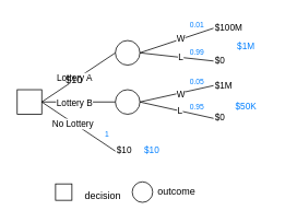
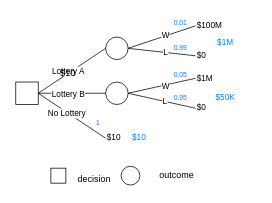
  <mxCell id="0" />
  <mxCell id="1" parent="0" />
  <mxCell id="2" value="" style="whiteSpace=wrap;html=1;aspect=fixed;" vertex="1" parent="1"><mxGeometry x="20" y="109" width="30" height="30" as="geometry" /></mxCell>
  <mxCell id="3" value="" style="ellipse;whiteSpace=wrap;html=1;aspect=fixed;" vertex="1" parent="1"><mxGeometry x="140" y="49" width="30" height="30" as="geometry" /></mxCell>
  <mxCell id="4" value="" style="endArrow=none;html=1;exitX=1;exitY=0.5;exitDx=0;exitDy=0;entryX=0;entryY=0.5;entryDx=0;entryDy=0;" edge="1" parent="1" source="2" target="3"><mxGeometry width="50" height="50" relative="1" as="geometry"><mxPoint x="140" y="154" as="sourcePoint" /><mxPoint x="190" y="104" as="targetPoint" /></mxGeometry></mxCell>
  <mxCell id="5" value="Lottery A" style="edgeLabel;html=1;align=center;verticalAlign=middle;resizable=0;points=[];" vertex="1" connectable="0" parent="4"><mxGeometry x="-0.071" y="2" relative="1" as="geometry"><mxPoint x="-0.73" y="-0.44" as="offset" /></mxGeometry></mxCell>
  <mxCell id="6" value="" style="ellipse;whiteSpace=wrap;html=1;aspect=fixed;" vertex="1" parent="1"><mxGeometry x="140" y="109" width="30" height="30" as="geometry" /></mxCell>
  <mxCell id="7" value="" style="endArrow=none;html=1;exitX=1;exitY=0.5;exitDx=0;exitDy=0;entryX=0;entryY=0.5;entryDx=0;entryDy=0;" edge="1" parent="1" source="2" target="6"><mxGeometry width="50" height="50" relative="1" as="geometry"><mxPoint x="140" y="194" as="sourcePoint" /><mxPoint x="190" y="144" as="targetPoint" /></mxGeometry></mxCell>
  <mxCell id="8" value="Lottery B" style="edgeLabel;html=1;align=center;verticalAlign=middle;resizable=0;points=[];" vertex="1" connectable="0" parent="7"><mxGeometry x="0.028" relative="1" as="geometry"><mxPoint x="-6.08" as="offset" /></mxGeometry></mxCell>
  <mxCell id="9" value="" style="endArrow=none;html=1;exitX=1;exitY=0.5;exitDx=0;exitDy=0;" edge="1" parent="1" source="3"><mxGeometry width="50" height="50" relative="1" as="geometry"><mxPoint x="120" y="134" as="sourcePoint" /><mxPoint x="260" y="34" as="targetPoint" /></mxGeometry></mxCell>
  <mxCell id="10" value="W" style="edgeLabel;html=1;align=center;verticalAlign=middle;resizable=0;points=[];" vertex="1" connectable="0" parent="9"><mxGeometry x="0.119" y="1" relative="1" as="geometry"><mxPoint as="offset" /></mxGeometry></mxCell>
  <mxCell id="11" value="" style="endArrow=none;html=1;exitX=1;exitY=0.5;exitDx=0;exitDy=0;" edge="1" parent="1" source="3"><mxGeometry width="50" height="50" relative="1" as="geometry"><mxPoint x="230" y="134" as="sourcePoint" /><mxPoint x="260" y="74" as="targetPoint" /></mxGeometry></mxCell>
  <mxCell id="12" value="L" style="edgeLabel;html=1;align=center;verticalAlign=middle;resizable=0;points=[];" vertex="1" connectable="0" parent="11"><mxGeometry x="0.265" y="1" relative="1" as="geometry"><mxPoint x="-6.9" as="offset" /></mxGeometry></mxCell>
  <mxCell id="13" value="" style="endArrow=none;html=1;exitX=1;exitY=0.5;exitDx=0;exitDy=0;" edge="1" parent="1" source="6"><mxGeometry width="50" height="50" relative="1" as="geometry"><mxPoint x="220" y="124" as="sourcePoint" /><mxPoint x="260" y="104" as="targetPoint" /></mxGeometry></mxCell>
  <mxCell id="14" value="W" style="edgeLabel;html=1;align=center;verticalAlign=middle;resizable=0;points=[];" vertex="1" connectable="0" parent="13"><mxGeometry x="0.085" y="-1" relative="1" as="geometry"><mxPoint as="offset" /></mxGeometry></mxCell>
  <mxCell id="15" value="" style="endArrow=none;html=1;exitX=1;exitY=0.5;exitDx=0;exitDy=0;" edge="1" parent="1" source="6"><mxGeometry width="50" height="50" relative="1" as="geometry"><mxPoint x="220" y="179" as="sourcePoint" /><mxPoint x="260" y="144" as="targetPoint" /></mxGeometry></mxCell>
  <mxCell id="16" value="L" style="edgeLabel;html=1;align=center;verticalAlign=middle;resizable=0;points=[];" vertex="1" connectable="0" parent="15"><mxGeometry x="0.078" relative="1" as="geometry"><mxPoint as="offset" /></mxGeometry></mxCell>
  <mxCell id="17" value="" style="endArrow=none;html=1;" edge="1" parent="1"><mxGeometry width="50" height="50" relative="1" as="geometry"><mxPoint x="50" y="124" as="sourcePoint" /><mxPoint x="140" y="184" as="targetPoint" /></mxGeometry></mxCell>
  <mxCell id="18" value="No Lottery" style="edgeLabel;html=1;align=center;verticalAlign=middle;resizable=0;points=[];" vertex="1" connectable="0" parent="17"><mxGeometry x="-0.141" y="-1" relative="1" as="geometry"><mxPoint as="offset" /></mxGeometry></mxCell>
  <mxCell id="19" value="&lt;font style=&quot;font-size: 11px&quot;&gt;$100M &lt;/font&gt;" style="text;html=1;strokeColor=none;fillColor=none;align=left;verticalAlign=middle;whiteSpace=wrap;rounded=0;" vertex="1" parent="1"><mxGeometry x="260" y="23" width="80" height="20" as="geometry" /></mxCell>
  <mxCell id="20" value="&lt;font style=&quot;font-size: 11px&quot;&gt;$0&lt;/font&gt;" style="text;html=1;strokeColor=none;fillColor=none;align=left;verticalAlign=middle;whiteSpace=wrap;rounded=0;" vertex="1" parent="1"><mxGeometry x="260" y="63" width="40" height="20" as="geometry" /></mxCell>
  <mxCell id="21" value="&lt;div style=&quot;text-align: center&quot;&gt;&lt;span style=&quot;font-size: 11px&quot;&gt;&lt;font face=&quot;helvetica&quot;&gt;$1M &lt;/font&gt;&lt;/span&gt;&lt;/div&gt;" style="text;whiteSpace=wrap;html=1;" vertex="1" parent="1"><mxGeometry x="260" y="90" width="70" height="30" as="geometry" /></mxCell>
  <mxCell id="22" value="&lt;font style=&quot;font-size: 11px&quot;&gt;$0&lt;/font&gt;" style="text;html=1;strokeColor=none;fillColor=none;align=left;verticalAlign=middle;whiteSpace=wrap;rounded=0;" vertex="1" parent="1"><mxGeometry x="260" y="133" width="40" height="20" as="geometry" /></mxCell>
  <mxCell id="23" value="&lt;font style=&quot;font-size: 11px&quot;&gt;$10&amp;nbsp; &amp;nbsp; &amp;nbsp;&lt;font color=&quot;#007fff&quot;&gt;$10&lt;/font&gt;&lt;/font&gt;" style="text;html=1;strokeColor=none;fillColor=none;align=left;verticalAlign=middle;whiteSpace=wrap;rounded=0;" vertex="1" parent="1"><mxGeometry x="140" y="173" width="70" height="20" as="geometry" /></mxCell>
  <mxCell id="24" value="" style="whiteSpace=wrap;html=1;aspect=fixed;" vertex="1" parent="1"><mxGeometry x="66.88" y="224" width="20" height="20" as="geometry" /></mxCell>
  <mxCell id="25" value="" style="ellipse;whiteSpace=wrap;html=1;aspect=fixed;" vertex="1" parent="1"><mxGeometry x="160.63" y="221.5" width="25" height="25" as="geometry" /></mxCell>
  <mxCell id="26" value="decision" style="text;html=1;strokeColor=none;fillColor=none;align=center;verticalAlign=middle;whiteSpace=wrap;rounded=0;" vertex="1" parent="1"><mxGeometry x="99.88" y="229" width="50" height="20" as="geometry" /></mxCell>
- <mxCell id="27" value="outcome" style="text;html=1;strokeColor=none;fillColor=none;align=center;verticalAlign=middle;whiteSpace=wrap;rounded=0;" vertex="1" parent="1"><mxGeometry x="190.13" y="224" width="50" height="20" as="geometry" /></mxCell>
+ <mxCell id="27" value="outcome" style="text;html=1;strokeColor=none;fillColor=none;align=center;verticalAlign=middle;whiteSpace=wrap;rounded=0;" vertex="1" parent="1"><mxGeometry x="210.13" y="224" width="50" height="20" as="geometry" /></mxCell>
  <mxCell id="28" value="&lt;font style=&quot;font-size: 9px&quot; color=&quot;#007fff&quot;&gt;0.01&lt;/font&gt;" style="text;html=1;strokeColor=none;fillColor=none;align=center;verticalAlign=middle;whiteSpace=wrap;rounded=0;" vertex="1" parent="1"><mxGeometry x="220" y="20" width="40" height="20" as="geometry" /></mxCell>
  <mxCell id="29" value="&lt;font style=&quot;font-size: 9px&quot; color=&quot;#007fff&quot;&gt;0.99&lt;/font&gt;" style="text;html=1;strokeColor=none;fillColor=none;align=center;verticalAlign=middle;whiteSpace=wrap;rounded=0;" vertex="1" parent="1"><mxGeometry x="220" y="53" width="40" height="20" as="geometry" /></mxCell>
  <mxCell id="30" value="&lt;font style=&quot;font-size: 9px&quot; color=&quot;#007fff&quot;&gt;0.95&lt;/font&gt;" style="text;html=1;strokeColor=none;fillColor=none;align=center;verticalAlign=middle;whiteSpace=wrap;rounded=0;" vertex="1" parent="1"><mxGeometry x="220" y="120" width="40" height="20" as="geometry" /></mxCell>
  <mxCell id="31" value="&lt;font style=&quot;font-size: 9px&quot; color=&quot;#007fff&quot;&gt;0.05&lt;/font&gt;" style="text;html=1;strokeColor=none;fillColor=none;align=center;verticalAlign=middle;whiteSpace=wrap;rounded=0;" vertex="1" parent="1"><mxGeometry x="220" y="89" width="40" height="20" as="geometry" /></mxCell>
  <mxCell id="32" value="&lt;font style=&quot;font-size: 9px&quot; color=&quot;#007fff&quot;&gt;1&lt;/font&gt;" style="text;html=1;strokeColor=none;fillColor=none;align=center;verticalAlign=middle;whiteSpace=wrap;rounded=0;" vertex="1" parent="1"><mxGeometry x="110" y="153" width="40" height="20" as="geometry" /></mxCell>
  <mxCell id="33" value="$10" style="text;html=1;strokeColor=none;fillColor=none;align=center;verticalAlign=middle;whiteSpace=wrap;rounded=0;" vertex="1" parent="1"><mxGeometry x="70" y="87" width="40" height="20" as="geometry" /></mxCell>
  <mxCell id="34" value="&lt;font style=&quot;font-size: 11px&quot; color=&quot;#007fff&quot;&gt;$1M&lt;/font&gt;" style="text;html=1;strokeColor=none;fillColor=none;align=center;verticalAlign=middle;whiteSpace=wrap;rounded=0;" vertex="1" parent="1"><mxGeometry x="280" y="46" width="40" height="20" as="geometry" /></mxCell>
  <mxCell id="35" value="&lt;font style=&quot;font-size: 11px&quot; color=&quot;#007fff&quot;&gt;$50K&lt;/font&gt;" style="text;html=1;strokeColor=none;fillColor=none;align=center;verticalAlign=middle;whiteSpace=wrap;rounded=0;" vertex="1" parent="1"><mxGeometry x="280" y="119" width="40" height="20" as="geometry" /></mxCell>
